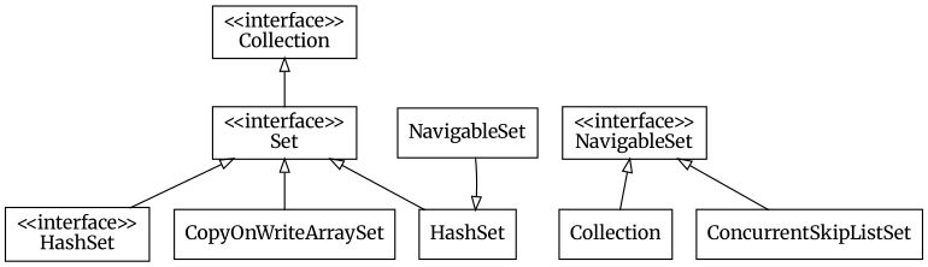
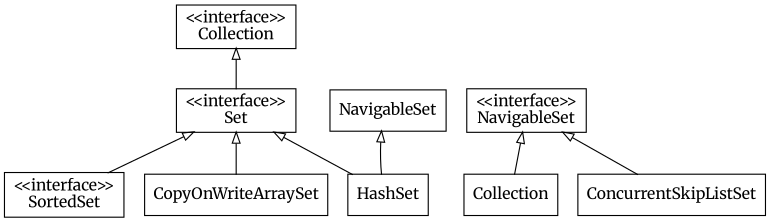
  digraph {
    fontname=Merriweather
    rankdir=BT
    node [fontname=Merriweather shape=record]
    edge [arrowhead=empty fontname=Merriweather]
    n1 [label="\<\<interface\>\>\nCollection"]
    n2 [label="\<\<interface\>\>\nSet"]
-   n3 [label="\<\<interface\>\>\nHashSet"]
+   n3 [label="\<\<interface\>\>\nSortedSet"]
    n4 [label="\<\<interface\>\>\nNavigableSet"]
    CopyOnWriteArraySet
    HashSet
    n7 [label=NavigableSet]
    n8 [label=Collection]
    ConcurrentSkipListSet
    n2 -> n1
    n3 -> n2
    CopyOnWriteArraySet -> n2
    HashSet -> n2
-   n7 -> HashSet
+   HashSet -> n7
    n8 -> n4
    ConcurrentSkipListSet -> n4
  }
